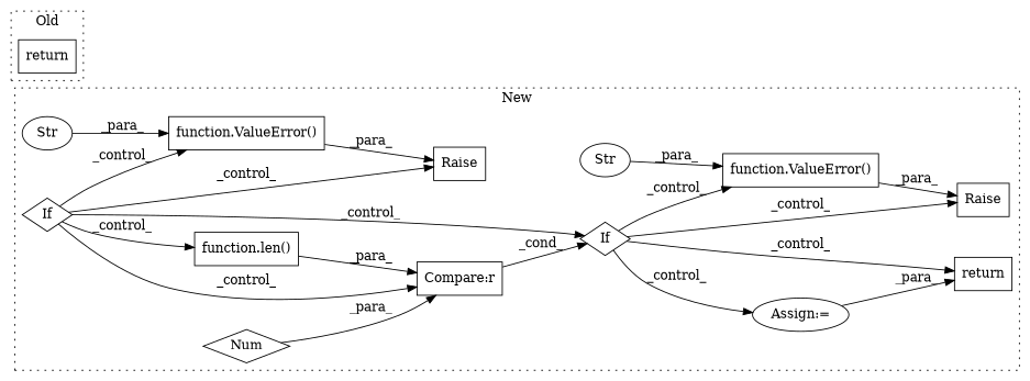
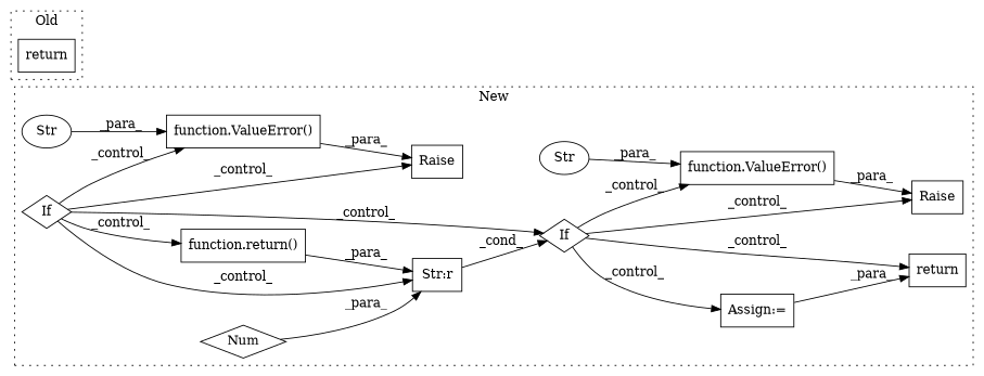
  digraph {
    rankdir=LR
    node [a=75 l=3 shape=box]
    n1 [a=91 l=6 label=Raise s=2309]
    n2 [a=96 label=If s=2235 shape=diamond]
-   n3 [a=40 l=57 label="Compare:r" s=2238]
+   n3 [a=40 l=57 label="Str:r" s=2238]
    n4 [a=93 l=7 label=return s=2513]
    n5 [l="11,1" label="function.ValueError()" s="2315,2415"]
    n6 [a=66 l=89 label=Str s=2326 shape=ellipse]
    n7 [a=76 l=1 label=Num s=2294 shape=diamond]
    n8 [a=96 label=If s=1995 shape=diamond]
    n9 [a=91 l=6 label=Raise s=2654]
    n10 [l="20,6" label="function.ValueError()" s="2660,2816"]
    n11 [a=66 l=136 label=Str s=2680 shape=ellipse]
-   n12 [a=68 label="Assign:=" s=2433 shape=ellipse]
-   n13 [l="4,1" label="function.len()" s="2243,2256"]
+   n12 [a=68 label="Assign:=" s=2433]
+   n13 [l="4,1" label="function.return()" s="2243,2256"]
    n14 [a=93 l=7 label=return s=1504]
    subgraph cluster_1 {
      label=New
      style=dotted
      n1
      n2
      n3
      n4
      n5
      n6
      n7
      n8
      n9
      n10
      n11
      n12
      n13
    }
    subgraph cluster_2 {
      label=Old
      style=dotted
      n14
    }
    n2 -> n1 [label=_control_]
    n2 -> n4 [label=_control_]
    n2 -> n5 [label=_control_]
    n2 -> n12 [label=_control_]
    n3 -> n2 [label=_cond_]
    n5 -> n1 [label=_para_]
    n6 -> n5 [label=_para_]
    n7 -> n3 [label=_para_]
    n8 -> n2 [label=_control_]
    n8 -> n3 [label=_control_]
    n8 -> n9 [label=_control_]
    n8 -> n10 [label=_control_]
    n8 -> n13 [label=_control_]
    n10 -> n9 [label=_para_]
    n11 -> n10 [label=_para_]
    n12 -> n4 [label=_para_]
    n13 -> n3 [label=_para_]
  }
